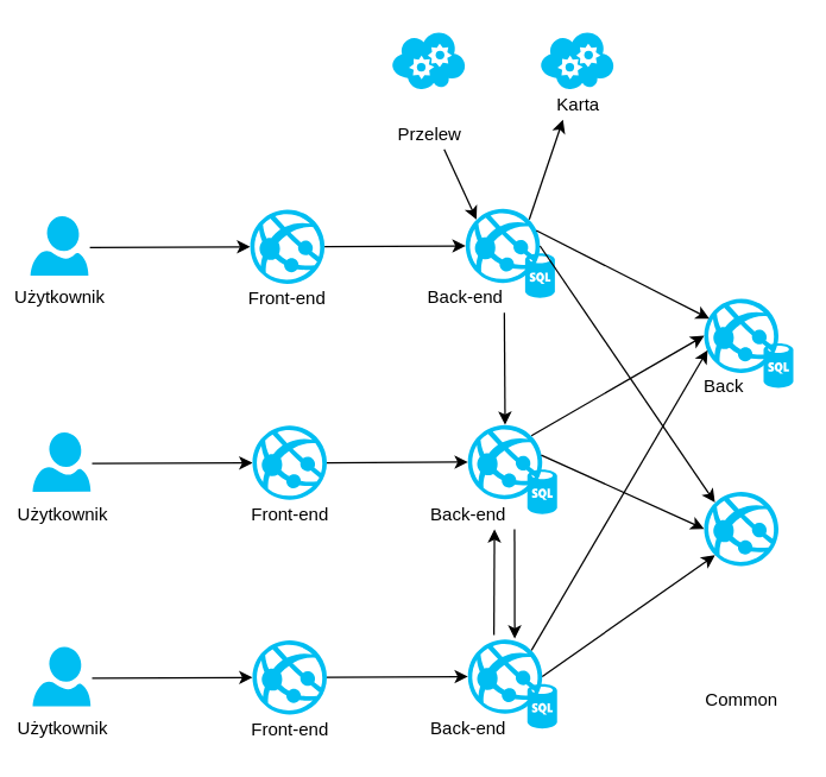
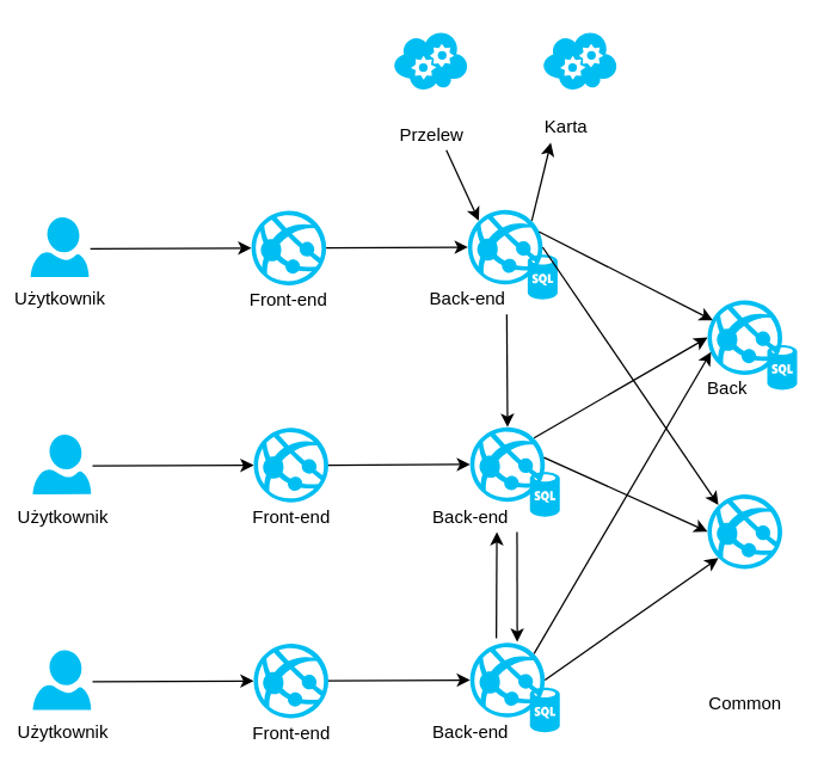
  <mxCell id="0" />
  <mxCell id="1" parent="0" />
  <mxCell id="2" value="" style="verticalLabelPosition=bottom;html=1;verticalAlign=top;align=center;strokeColor=none;fillColor=#00BEF2;shape=mxgraph.azure.azure_website;" parent="1" vertex="1"><mxGeometry x="313" y="140" width="50" height="50" as="geometry" /></mxCell>
  <mxCell id="3" value="" style="verticalLabelPosition=bottom;html=1;verticalAlign=top;align=center;strokeColor=none;fillColor=#00BEF2;shape=mxgraph.azure.azure_website;" parent="1" vertex="1"><mxGeometry x="473.5" y="200.5" width="50" height="50" as="geometry" /></mxCell>
  <mxCell id="4" value="" style="verticalLabelPosition=bottom;html=1;verticalAlign=top;align=center;strokeColor=none;fillColor=#00BEF2;shape=mxgraph.azure.sql_database;gradientColor=none;shadow=0;backgroundOutline=0;connectable=1;fillOpacity=100;strokeOpacity=100;overflow=visible;labelBackgroundColor=none;gradientDirection=north;dashed=1;dashPattern=1 4;perimeterSpacing=8;" parent="1" vertex="1"><mxGeometry x="353" y="170" width="20" height="30" as="geometry" /></mxCell>
  <mxCell id="5" value="" style="endArrow=classic;html=1;" parent="1" target="8" edge="1"><mxGeometry width="50" height="50" relative="1" as="geometry"><mxPoint x="60" y="166" as="sourcePoint" /><mxPoint x="160" y="165" as="targetPoint" /></mxGeometry></mxCell>
  <mxCell id="6" value="" style="endArrow=classic;html=1;exitX=0.949;exitY=0.291;exitDx=0;exitDy=0;exitPerimeter=0;entryX=0.07;entryY=0.27;entryDx=0;entryDy=0;entryPerimeter=0;" parent="1" target="3" edge="1" source="2"><mxGeometry width="50" height="50" relative="1" as="geometry"><mxPoint x="380" y="165" as="sourcePoint" /><mxPoint x="475" y="212" as="targetPoint" /></mxGeometry></mxCell>
  <mxCell id="7" value="&lt;div&gt;Użytkownik&lt;/div&gt;" style="text;html=1;strokeColor=none;fillColor=none;align=center;verticalAlign=middle;whiteSpace=wrap;rounded=0;" parent="1" vertex="1"><mxGeometry x="20" y="190" width="40" height="20" as="geometry" /></mxCell>
  <mxCell id="8" value="" style="verticalLabelPosition=bottom;html=1;verticalAlign=top;align=center;strokeColor=none;fillColor=#00BEF2;shape=mxgraph.azure.azure_website;" parent="1" vertex="1"><mxGeometry x="168" y="140.5" width="50" height="50" as="geometry" /></mxCell>
  <mxCell id="9" value="" style="endArrow=classic;html=1;exitX=1;exitY=0.5;exitDx=0;exitDy=0;exitPerimeter=0;entryX=0;entryY=0.5;entryDx=0;entryDy=0;entryPerimeter=0;" parent="1" source="8" target="2" edge="1"><mxGeometry width="50" height="50" relative="1" as="geometry"><mxPoint x="80" y="176" as="sourcePoint" /><mxPoint x="190" y="175.593" as="targetPoint" /></mxGeometry></mxCell>
  <mxCell id="10" value="Front-end" style="text;html=1;strokeColor=none;fillColor=none;align=center;verticalAlign=middle;whiteSpace=wrap;rounded=0;" parent="1" vertex="1"><mxGeometry x="163" y="190.5" width="60" height="20" as="geometry" /></mxCell>
  <mxCell id="11" value="Back-end" style="text;html=1;strokeColor=none;fillColor=none;align=center;verticalAlign=middle;whiteSpace=wrap;rounded=0;" parent="1" vertex="1"><mxGeometry x="263" y="190" width="100" height="20" as="geometry" /></mxCell>
  <mxCell id="12" value="Back" style="text;html=1;strokeColor=none;fillColor=none;align=center;verticalAlign=middle;whiteSpace=wrap;rounded=0;" parent="1" vertex="1"><mxGeometry x="466.5" y="250" width="40" height="20" as="geometry" /></mxCell>
  <mxCell id="13" value="" style="verticalLabelPosition=bottom;html=1;verticalAlign=top;align=center;strokeColor=none;fillColor=#00BEF2;shape=mxgraph.azure.user;" parent="1" vertex="1"><mxGeometry x="20" y="145" width="39" height="40" as="geometry" /></mxCell>
  <mxCell id="14" value="" style="verticalLabelPosition=bottom;html=1;verticalAlign=top;align=center;strokeColor=none;fillColor=#00BEF2;shape=mxgraph.azure.cloud_service;" vertex="1" parent="1"><mxGeometry x="363" y="20" width="50" height="40" as="geometry" /></mxCell>
  <mxCell id="15" value="" style="verticalLabelPosition=bottom;html=1;verticalAlign=top;align=center;strokeColor=none;fillColor=#00BEF2;shape=mxgraph.azure.cloud_service;" vertex="1" parent="1"><mxGeometry x="263" y="20" width="50" height="40" as="geometry" /></mxCell>
  <mxCell id="16" value="&lt;div&gt;Przelew&lt;/div&gt;" style="text;html=1;strokeColor=none;fillColor=none;align=center;verticalAlign=middle;whiteSpace=wrap;rounded=0;" vertex="1" parent="1"><mxGeometry x="268.5" y="80" width="40" height="20" as="geometry" /></mxCell>
- <mxCell id="17" value="&lt;div&gt;Karta&lt;/div&gt;" style="text;html=1;strokeColor=none;fillColor=none;align=center;verticalAlign=middle;whiteSpace=wrap;rounded=0;" vertex="1" parent="1"><mxGeometry x="368.5" y="60" width="40" height="20" as="geometry" /></mxCell>
+ <mxCell id="17" value="&lt;div&gt;Karta&lt;/div&gt;" style="text;html=1;strokeColor=none;fillColor=none;align=center;verticalAlign=middle;whiteSpace=wrap;rounded=0;" vertex="1" parent="1"><mxGeometry x="358.5" y="75" width="40" height="20" as="geometry" /></mxCell>
  <mxCell id="18" value="" style="endArrow=classic;html=1;entryX=0.25;entryY=1;entryDx=0;entryDy=0;exitX=0.855;exitY=0.145;exitDx=0;exitDy=0;exitPerimeter=0;" edge="1" parent="1" source="2" target="17"><mxGeometry width="50" height="50" relative="1" as="geometry"><mxPoint x="350" y="135" as="sourcePoint" /><mxPoint x="393.5" y="85" as="targetPoint" /></mxGeometry></mxCell>
  <mxCell id="19" value="" style="endArrow=classic;html=1;entryX=0.145;entryY=0.145;entryDx=0;entryDy=0;exitX=0.75;exitY=1;exitDx=0;exitDy=0;entryPerimeter=0;" edge="1" parent="1" source="16" target="2"><mxGeometry width="50" height="50" relative="1" as="geometry"><mxPoint x="330" y="80" as="sourcePoint" /><mxPoint x="320" y="140" as="targetPoint" /></mxGeometry></mxCell>
  <mxCell id="20" value="" style="verticalLabelPosition=bottom;html=1;verticalAlign=top;align=center;strokeColor=none;fillColor=#00BEF2;shape=mxgraph.azure.sql_database;shadow=0;dashed=1;dashPattern=1 4;labelBackgroundColor=none;" vertex="1" parent="1"><mxGeometry x="513.5" y="230.5" width="20" height="30" as="geometry" /></mxCell>
  <mxCell id="21" value="" style="verticalLabelPosition=bottom;html=1;verticalAlign=top;align=center;strokeColor=none;fillColor=#00BEF2;shape=mxgraph.azure.azure_website;" vertex="1" parent="1"><mxGeometry x="314.5" y="285.5" width="50" height="50" as="geometry" /></mxCell>
  <mxCell id="22" value="" style="verticalLabelPosition=bottom;html=1;verticalAlign=top;align=center;strokeColor=none;fillColor=#00BEF2;shape=mxgraph.azure.sql_database;gradientColor=none;shadow=0;backgroundOutline=0;connectable=1;fillOpacity=100;strokeOpacity=100;overflow=visible;labelBackgroundColor=none;gradientDirection=north;dashed=1;dashPattern=1 4;perimeterSpacing=8;" vertex="1" parent="1"><mxGeometry x="354.5" y="315.5" width="20" height="30" as="geometry" /></mxCell>
  <mxCell id="23" value="" style="endArrow=classic;html=1;" edge="1" parent="1" target="25"><mxGeometry width="50" height="50" relative="1" as="geometry"><mxPoint x="61.5" y="311.5" as="sourcePoint" /><mxPoint x="161.5" y="310.5" as="targetPoint" /></mxGeometry></mxCell>
  <mxCell id="24" value="&lt;div&gt;Użytkownik&lt;/div&gt;" style="text;html=1;strokeColor=none;fillColor=none;align=center;verticalAlign=middle;whiteSpace=wrap;rounded=0;" vertex="1" parent="1"><mxGeometry x="21.5" y="335.5" width="40" height="20" as="geometry" /></mxCell>
  <mxCell id="25" value="" style="verticalLabelPosition=bottom;html=1;verticalAlign=top;align=center;strokeColor=none;fillColor=#00BEF2;shape=mxgraph.azure.azure_website;" vertex="1" parent="1"><mxGeometry x="169.5" y="286" width="50" height="50" as="geometry" /></mxCell>
  <mxCell id="26" value="" style="endArrow=classic;html=1;exitX=1;exitY=0.5;exitDx=0;exitDy=0;exitPerimeter=0;entryX=0;entryY=0.5;entryDx=0;entryDy=0;entryPerimeter=0;" edge="1" parent="1" source="25" target="21"><mxGeometry width="50" height="50" relative="1" as="geometry"><mxPoint x="81.5" y="321.5" as="sourcePoint" /><mxPoint x="191.5" y="321.093" as="targetPoint" /></mxGeometry></mxCell>
  <mxCell id="27" value="Front-end" style="text;html=1;strokeColor=none;fillColor=none;align=center;verticalAlign=middle;whiteSpace=wrap;rounded=0;" vertex="1" parent="1"><mxGeometry x="164.5" y="336" width="60" height="20" as="geometry" /></mxCell>
  <mxCell id="28" value="Back-end" style="text;html=1;strokeColor=none;fillColor=none;align=center;verticalAlign=middle;whiteSpace=wrap;rounded=0;" vertex="1" parent="1"><mxGeometry x="264.5" y="335.5" width="100" height="20" as="geometry" /></mxCell>
  <mxCell id="29" value="" style="verticalLabelPosition=bottom;html=1;verticalAlign=top;align=center;strokeColor=none;fillColor=#00BEF2;shape=mxgraph.azure.user;" vertex="1" parent="1"><mxGeometry x="21.5" y="290.5" width="39" height="40" as="geometry" /></mxCell>
  <mxCell id="30" value="" style="verticalLabelPosition=bottom;html=1;verticalAlign=top;align=center;strokeColor=none;fillColor=#00BEF2;shape=mxgraph.azure.azure_website;" vertex="1" parent="1"><mxGeometry x="314.5" y="430" width="50" height="50" as="geometry" /></mxCell>
  <mxCell id="31" value="" style="verticalLabelPosition=bottom;html=1;verticalAlign=top;align=center;strokeColor=none;fillColor=#00BEF2;shape=mxgraph.azure.sql_database;gradientColor=none;shadow=0;backgroundOutline=0;connectable=1;fillOpacity=100;strokeOpacity=100;overflow=visible;labelBackgroundColor=none;gradientDirection=north;dashed=1;dashPattern=1 4;perimeterSpacing=8;" vertex="1" parent="1"><mxGeometry x="354.5" y="460" width="20" height="30" as="geometry" /></mxCell>
  <mxCell id="32" value="" style="endArrow=classic;html=1;" edge="1" parent="1" target="34"><mxGeometry width="50" height="50" relative="1" as="geometry"><mxPoint x="61.5" y="456" as="sourcePoint" /><mxPoint x="161.5" y="455" as="targetPoint" /></mxGeometry></mxCell>
  <mxCell id="33" value="&lt;div&gt;Użytkownik&lt;/div&gt;" style="text;html=1;strokeColor=none;fillColor=none;align=center;verticalAlign=middle;whiteSpace=wrap;rounded=0;" vertex="1" parent="1"><mxGeometry x="21.5" y="480" width="40" height="20" as="geometry" /></mxCell>
  <mxCell id="34" value="" style="verticalLabelPosition=bottom;html=1;verticalAlign=top;align=center;strokeColor=none;fillColor=#00BEF2;shape=mxgraph.azure.azure_website;" vertex="1" parent="1"><mxGeometry x="169.5" y="430.5" width="50" height="50" as="geometry" /></mxCell>
  <mxCell id="35" value="" style="endArrow=classic;html=1;exitX=1;exitY=0.5;exitDx=0;exitDy=0;exitPerimeter=0;entryX=0;entryY=0.5;entryDx=0;entryDy=0;entryPerimeter=0;" edge="1" parent="1" source="34" target="30"><mxGeometry width="50" height="50" relative="1" as="geometry"><mxPoint x="81.5" y="466" as="sourcePoint" /><mxPoint x="191.5" y="465.593" as="targetPoint" /></mxGeometry></mxCell>
  <mxCell id="36" value="Front-end" style="text;html=1;strokeColor=none;fillColor=none;align=center;verticalAlign=middle;whiteSpace=wrap;rounded=0;" vertex="1" parent="1"><mxGeometry x="164.5" y="480.5" width="60" height="20" as="geometry" /></mxCell>
  <mxCell id="37" value="Back-end" style="text;html=1;strokeColor=none;fillColor=none;align=center;verticalAlign=middle;whiteSpace=wrap;rounded=0;" vertex="1" parent="1"><mxGeometry x="264.5" y="480" width="100" height="20" as="geometry" /></mxCell>
  <mxCell id="38" value="" style="verticalLabelPosition=bottom;html=1;verticalAlign=top;align=center;strokeColor=none;fillColor=#00BEF2;shape=mxgraph.azure.user;" vertex="1" parent="1"><mxGeometry x="21.5" y="435" width="39" height="40" as="geometry" /></mxCell>
  <mxCell id="39" value="" style="verticalLabelPosition=bottom;html=1;verticalAlign=top;align=center;strokeColor=none;fillColor=#00BEF2;shape=mxgraph.azure.azure_website;" vertex="1" parent="1"><mxGeometry x="473.5" y="330.5" width="50" height="50" as="geometry" /></mxCell>
  <mxCell id="40" value="Common" style="text;html=1;strokeColor=none;fillColor=none;align=center;verticalAlign=middle;whiteSpace=wrap;rounded=0;shadow=0;dashed=1;dashPattern=1 4;labelBackgroundColor=none;" vertex="1" parent="1"><mxGeometry x="478.5" y="460.5" width="40" height="20" as="geometry" /></mxCell>
  <mxCell id="41" value="" style="endArrow=classic;html=1;exitX=1;exitY=0.5;exitDx=0;exitDy=0;exitPerimeter=0;entryX=0.145;entryY=0.855;entryDx=0;entryDy=0;entryPerimeter=0;" edge="1" parent="1" source="30" target="39"><mxGeometry width="50" height="50" relative="1" as="geometry"><mxPoint x="10" y="530" as="sourcePoint" /><mxPoint x="60" y="480" as="targetPoint" /></mxGeometry></mxCell>
  <mxCell id="42" value="" style="endArrow=classic;html=1;exitX=0.987;exitY=0.407;exitDx=0;exitDy=0;exitPerimeter=0;entryX=0;entryY=0.5;entryDx=0;entryDy=0;entryPerimeter=0;" edge="1" parent="1" source="21" target="39"><mxGeometry width="50" height="50" relative="1" as="geometry"><mxPoint x="570" y="330.5" as="sourcePoint" /><mxPoint x="687.5" y="288.833" as="targetPoint" /></mxGeometry></mxCell>
  <mxCell id="43" value="" style="endArrow=classic;html=1;entryX=0.145;entryY=0.145;entryDx=0;entryDy=0;entryPerimeter=0;exitX=1;exitY=0.5;exitDx=0;exitDy=0;exitPerimeter=0;" edge="1" parent="1" source="2" target="39"><mxGeometry width="50" height="50" relative="1" as="geometry"><mxPoint x="380" y="180" as="sourcePoint" /><mxPoint x="60" y="480" as="targetPoint" /></mxGeometry></mxCell>
  <mxCell id="44" value="" style="endArrow=classic;html=1;exitX=0.855;exitY=0.145;exitDx=0;exitDy=0;exitPerimeter=0;entryX=0.047;entryY=0.693;entryDx=0;entryDy=0;entryPerimeter=0;" edge="1" parent="1" source="30" target="3"><mxGeometry width="50" height="50" relative="1" as="geometry"><mxPoint x="10" y="530" as="sourcePoint" /><mxPoint x="60" y="480" as="targetPoint" /></mxGeometry></mxCell>
  <mxCell id="45" value="" style="endArrow=classic;html=1;exitX=0.855;exitY=0.145;exitDx=0;exitDy=0;exitPerimeter=0;entryX=0;entryY=0.5;entryDx=0;entryDy=0;entryPerimeter=0;" edge="1" parent="1" source="21" target="3"><mxGeometry width="50" height="50" relative="1" as="geometry"><mxPoint x="10" y="530" as="sourcePoint" /><mxPoint x="60" y="480" as="targetPoint" /></mxGeometry></mxCell>
  <mxCell id="46" value="" style="endArrow=classic;html=1;entryX=0.5;entryY=0;entryDx=0;entryDy=0;entryPerimeter=0;" edge="1" parent="1" target="21"><mxGeometry width="50" height="50" relative="1" as="geometry"><mxPoint x="339" y="210" as="sourcePoint" /><mxPoint x="60" y="520" as="targetPoint" /></mxGeometry></mxCell>
  <mxCell id="47" value="" style="endArrow=classic;html=1;entryX=0.634;entryY=1.039;entryDx=0;entryDy=0;entryPerimeter=0;" edge="1" parent="1"><mxGeometry width="50" height="50" relative="1" as="geometry"><mxPoint x="332" y="427" as="sourcePoint" /><mxPoint x="332.357" y="355.786" as="targetPoint" /></mxGeometry></mxCell>
  <mxCell id="48" value="" style="endArrow=classic;html=1;entryX=0.634;entryY=1.039;entryDx=0;entryDy=0;entryPerimeter=0;" edge="1" parent="1"><mxGeometry width="50" height="50" relative="1" as="geometry"><mxPoint x="345.857" y="355.786" as="sourcePoint" /><mxPoint x="346" y="429.5" as="targetPoint" /></mxGeometry></mxCell>
